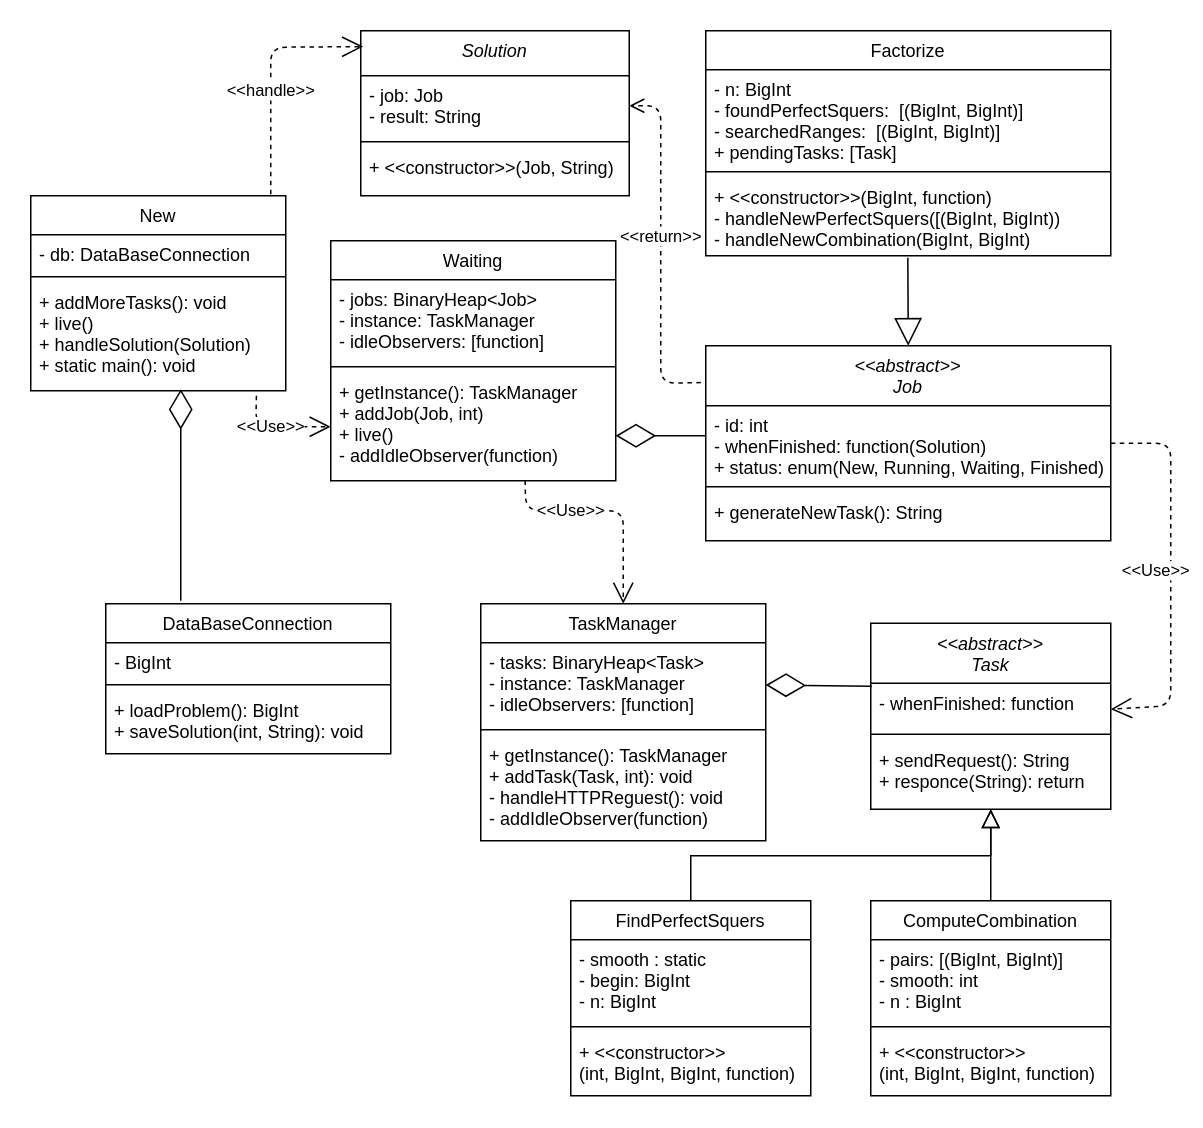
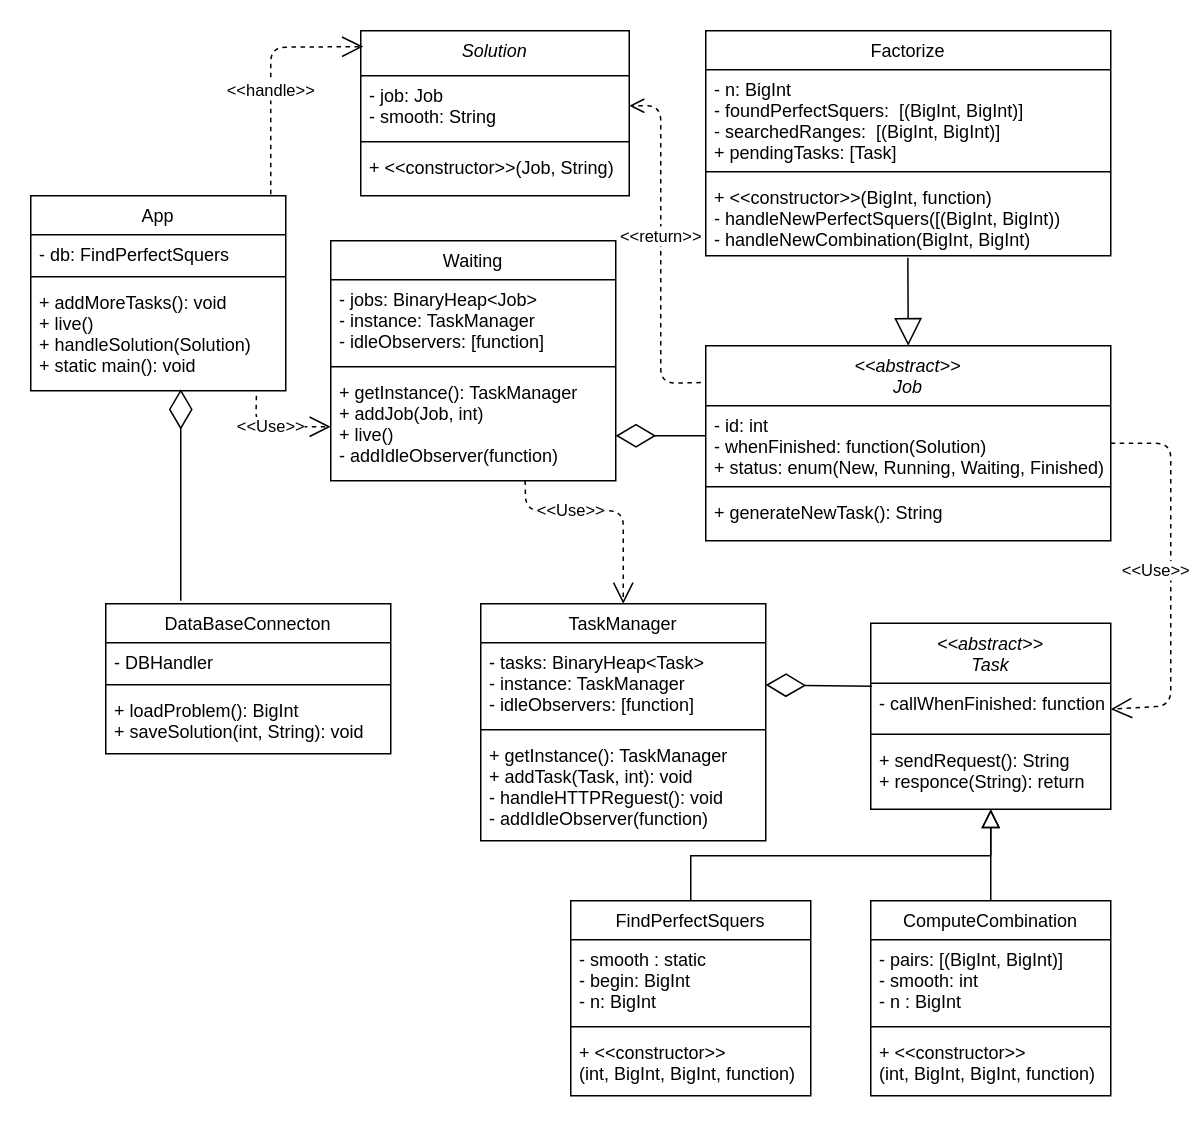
  <mxCell id="0" />
  <mxCell id="1" parent="0" />
  <mxCell id="2" value="&lt;&lt;abstract&gt;&gt;&#10;Task" style="swimlane;fontStyle=2;align=center;verticalAlign=top;childLayout=stackLayout;horizontal=1;startSize=40;horizontalStack=0;resizeParent=1;resizeLast=0;collapsible=1;marginBottom=0;rounded=0;shadow=0;strokeWidth=1;" parent="1" vertex="1"><mxGeometry x="580" y="415" width="160" height="124" as="geometry"><mxRectangle x="230" y="140" width="160" height="26" as="alternateBounds" /></mxGeometry></mxCell>
- <mxCell id="3" value="- whenFinished: function" style="text;align=left;verticalAlign=top;spacingLeft=4;spacingRight=4;overflow=hidden;rotatable=0;points=[[0,0.5],[1,0.5]];portConstraint=eastwest;" parent="2" vertex="1"><mxGeometry y="40" width="160" height="30" as="geometry" /></mxCell>
+ <mxCell id="3" value="- callWhenFinished: function" style="text;align=left;verticalAlign=top;spacingLeft=4;spacingRight=4;overflow=hidden;rotatable=0;points=[[0,0.5],[1,0.5]];portConstraint=eastwest;" parent="2" vertex="1"><mxGeometry y="40" width="160" height="30" as="geometry" /></mxCell>
  <mxCell id="4" value="" style="line;html=1;strokeWidth=1;align=left;verticalAlign=middle;spacingTop=-1;spacingLeft=3;spacingRight=3;rotatable=0;labelPosition=right;points=[];portConstraint=eastwest;" parent="2" vertex="1"><mxGeometry y="70" width="160" height="8" as="geometry" /></mxCell>
  <mxCell id="5" value="+ sendRequest(): String&#10;+ responce(String): return" style="text;align=left;verticalAlign=top;spacingLeft=4;spacingRight=4;overflow=hidden;rotatable=0;points=[[0,0.5],[1,0.5]];portConstraint=eastwest;" parent="2" vertex="1"><mxGeometry y="78" width="160" height="40" as="geometry" /></mxCell>
  <mxCell id="6" value="FindPerfectSquers" style="swimlane;fontStyle=0;align=center;verticalAlign=top;childLayout=stackLayout;horizontal=1;startSize=26;horizontalStack=0;resizeParent=1;resizeLast=0;collapsible=1;marginBottom=0;rounded=0;shadow=0;strokeWidth=1;" parent="1" vertex="1"><mxGeometry x="380" y="600" width="160" height="130" as="geometry"><mxRectangle x="130" y="380" width="160" height="26" as="alternateBounds" /></mxGeometry></mxCell>
  <mxCell id="7" value="- smooth : static&#10;- begin: BigInt&#10;- n: BigInt" style="text;align=left;verticalAlign=top;spacingLeft=4;spacingRight=4;overflow=hidden;rotatable=0;points=[[0,0.5],[1,0.5]];portConstraint=eastwest;" parent="6" vertex="1"><mxGeometry y="26" width="160" height="54" as="geometry" /></mxCell>
  <mxCell id="8" value="" style="line;html=1;strokeWidth=1;align=left;verticalAlign=middle;spacingTop=-1;spacingLeft=3;spacingRight=3;rotatable=0;labelPosition=right;points=[];portConstraint=eastwest;" parent="6" vertex="1"><mxGeometry y="80" width="160" height="8" as="geometry" /></mxCell>
  <mxCell id="9" value="+ &lt;&lt;constructor&gt;&gt;&#10;(int, BigInt, BigInt, function)&#10;" style="text;align=left;verticalAlign=top;spacingLeft=4;spacingRight=4;overflow=hidden;rotatable=0;points=[[0,0.5],[1,0.5]];portConstraint=eastwest;fontStyle=0" parent="6" vertex="1"><mxGeometry y="88" width="160" height="42" as="geometry" /></mxCell>
  <mxCell id="10" value="" style="endArrow=block;endSize=10;endFill=0;shadow=0;strokeWidth=1;rounded=0;edgeStyle=elbowEdgeStyle;elbow=vertical;" parent="1" source="6" target="2" edge="1"><mxGeometry width="160" relative="1" as="geometry"><mxPoint x="260" y="483" as="sourcePoint" /><mxPoint x="260" y="483" as="targetPoint" /></mxGeometry></mxCell>
  <mxCell id="11" value="ComputeCombination" style="swimlane;fontStyle=0;align=center;verticalAlign=top;childLayout=stackLayout;horizontal=1;startSize=26;horizontalStack=0;resizeParent=1;resizeLast=0;collapsible=1;marginBottom=0;rounded=0;shadow=0;strokeWidth=1;" parent="1" vertex="1"><mxGeometry x="580" y="600" width="160" height="130" as="geometry"><mxRectangle x="340" y="380" width="170" height="26" as="alternateBounds" /></mxGeometry></mxCell>
  <mxCell id="12" value="- pairs: [(BigInt, BigInt)]&#10;- smooth: int&#10;- n : BigInt&#10;" style="text;align=left;verticalAlign=top;spacingLeft=4;spacingRight=4;overflow=hidden;rotatable=0;points=[[0,0.5],[1,0.5]];portConstraint=eastwest;" parent="11" vertex="1"><mxGeometry y="26" width="160" height="54" as="geometry" /></mxCell>
  <mxCell id="13" value="" style="line;html=1;strokeWidth=1;align=left;verticalAlign=middle;spacingTop=-1;spacingLeft=3;spacingRight=3;rotatable=0;labelPosition=right;points=[];portConstraint=eastwest;" parent="11" vertex="1"><mxGeometry y="80" width="160" height="8" as="geometry" /></mxCell>
  <mxCell id="14" value="+ &lt;&lt;constructor&gt;&gt;&#10;(int, BigInt, BigInt, function)&#10;" style="text;align=left;verticalAlign=top;spacingLeft=4;spacingRight=4;overflow=hidden;rotatable=0;points=[[0,0.5],[1,0.5]];portConstraint=eastwest;fontStyle=0" vertex="1" parent="11"><mxGeometry y="88" width="160" height="42" as="geometry" /></mxCell>
  <mxCell id="15" value="" style="endArrow=block;endSize=10;endFill=0;shadow=0;strokeWidth=1;rounded=0;edgeStyle=elbowEdgeStyle;elbow=vertical;" parent="1" source="11" target="2" edge="1"><mxGeometry width="160" relative="1" as="geometry"><mxPoint x="270" y="653" as="sourcePoint" /><mxPoint x="370" y="551" as="targetPoint" /></mxGeometry></mxCell>
  <mxCell id="16" value="" style="endArrow=diamondThin;endFill=0;endSize=24;html=1;exitX=0.005;exitY=0.067;exitDx=0;exitDy=0;exitPerimeter=0;" edge="1" parent="1" source="3" target="41"><mxGeometry width="160" relative="1" as="geometry"><mxPoint x="390" y="580" as="sourcePoint" /><mxPoint x="500" y="400" as="targetPoint" /></mxGeometry></mxCell>
  <mxCell id="17" value="Factorize" style="swimlane;fontStyle=0;align=center;verticalAlign=top;childLayout=stackLayout;horizontal=1;startSize=26;horizontalStack=0;resizeParent=1;resizeLast=0;collapsible=1;marginBottom=0;rounded=0;shadow=0;strokeWidth=1;" vertex="1" parent="1"><mxGeometry x="470" y="20" width="270" height="150" as="geometry"><mxRectangle x="340" y="380" width="170" height="26" as="alternateBounds" /></mxGeometry></mxCell>
  <mxCell id="18" value="- n: BigInt&#10;- foundPerfectSquers:  [(BigInt, BigInt)]&#10;- searchedRanges:  [(BigInt, BigInt)]&#10;+ pendingTasks: [Task]" style="text;align=left;verticalAlign=top;spacingLeft=4;spacingRight=4;overflow=hidden;rotatable=0;points=[[0,0.5],[1,0.5]];portConstraint=eastwest;" vertex="1" parent="17"><mxGeometry y="26" width="270" height="64" as="geometry" /></mxCell>
  <mxCell id="19" value="" style="line;html=1;strokeWidth=1;align=left;verticalAlign=middle;spacingTop=-1;spacingLeft=3;spacingRight=3;rotatable=0;labelPosition=right;points=[];portConstraint=eastwest;" vertex="1" parent="17"><mxGeometry y="90" width="270" height="8" as="geometry" /></mxCell>
  <mxCell id="20" value="+ &lt;&lt;constructor&gt;&gt;(BigInt, function)&#10;- handleNewPerfectSquers([(BigInt, BigInt))&#10;- handleNewCombination(BigInt, BigInt)" style="text;align=left;verticalAlign=top;spacingLeft=4;spacingRight=4;overflow=hidden;rotatable=0;points=[[0,0.5],[1,0.5]];portConstraint=eastwest;fontStyle=0" vertex="1" parent="17"><mxGeometry y="98" width="270" height="52" as="geometry" /></mxCell>
  <mxCell id="21" value="&lt;&lt;abstract&gt;&gt;&#10;Job" style="swimlane;fontStyle=2;align=center;verticalAlign=top;childLayout=stackLayout;horizontal=1;startSize=40;horizontalStack=0;resizeParent=1;resizeLast=0;collapsible=1;marginBottom=0;rounded=0;shadow=0;strokeWidth=1;" vertex="1" parent="1"><mxGeometry x="470" y="230" width="270" height="130" as="geometry"><mxRectangle x="230" y="140" width="160" height="26" as="alternateBounds" /></mxGeometry></mxCell>
  <mxCell id="22" value="- id: int&#10;- whenFinished: function(Solution)&#10;+ status: enum(New, Running, Waiting, Finished)" style="text;align=left;verticalAlign=top;spacingLeft=4;spacingRight=4;overflow=hidden;rotatable=0;points=[[0,0.5],[1,0.5]];portConstraint=eastwest;" vertex="1" parent="21"><mxGeometry y="40" width="270" height="50" as="geometry" /></mxCell>
  <mxCell id="23" value="" style="line;html=1;strokeWidth=1;align=left;verticalAlign=middle;spacingTop=-1;spacingLeft=3;spacingRight=3;rotatable=0;labelPosition=right;points=[];portConstraint=eastwest;" vertex="1" parent="21"><mxGeometry y="90" width="270" height="8" as="geometry" /></mxCell>
  <mxCell id="24" value="+ generateNewTask(): String" style="text;align=left;verticalAlign=top;spacingLeft=4;spacingRight=4;overflow=hidden;rotatable=0;points=[[0,0.5],[1,0.5]];portConstraint=eastwest;" vertex="1" parent="21"><mxGeometry y="98" width="270" as="geometry" /></mxCell>
  <mxCell id="25" value="" style="endArrow=block;endSize=16;endFill=0;html=1;entryX=0.5;entryY=0;entryDx=0;entryDy=0;exitX=0.499;exitY=1.027;exitDx=0;exitDy=0;exitPerimeter=0;" edge="1" parent="1" source="20" target="21"><mxGeometry y="-65" width="160" relative="1" as="geometry"><mxPoint x="570" y="190" as="sourcePoint" /><mxPoint x="759" y="60" as="targetPoint" /><mxPoint as="offset" /></mxGeometry></mxCell>
  <mxCell id="26" value="Solution" style="swimlane;fontStyle=2;align=center;verticalAlign=top;childLayout=stackLayout;horizontal=1;startSize=30;horizontalStack=0;resizeParent=1;resizeLast=0;collapsible=1;marginBottom=0;rounded=0;shadow=0;strokeWidth=1;" vertex="1" parent="1"><mxGeometry x="240" y="20" width="179" height="110" as="geometry"><mxRectangle x="230" y="140" width="160" height="26" as="alternateBounds" /></mxGeometry></mxCell>
- <mxCell id="27" value="- job: Job&#10;- result: String" style="text;align=left;verticalAlign=top;spacingLeft=4;spacingRight=4;overflow=hidden;rotatable=0;points=[[0,0.5],[1,0.5]];portConstraint=eastwest;" vertex="1" parent="26"><mxGeometry y="30" width="179" height="40" as="geometry" /></mxCell>
+ <mxCell id="27" value="- job: Job&#10;- smooth: String" style="text;align=left;verticalAlign=top;spacingLeft=4;spacingRight=4;overflow=hidden;rotatable=0;points=[[0,0.5],[1,0.5]];portConstraint=eastwest;" vertex="1" parent="26"><mxGeometry y="30" width="179" height="40" as="geometry" /></mxCell>
  <mxCell id="28" value="" style="line;html=1;strokeWidth=1;align=left;verticalAlign=middle;spacingTop=-1;spacingLeft=3;spacingRight=3;rotatable=0;labelPosition=right;points=[];portConstraint=eastwest;" vertex="1" parent="26"><mxGeometry y="70" width="179" height="8" as="geometry" /></mxCell>
  <mxCell id="29" value="+ &lt;&lt;constructor&gt;&gt;(Job, String)" style="text;align=left;verticalAlign=top;spacingLeft=4;spacingRight=4;overflow=hidden;rotatable=0;points=[[0,0.5],[1,0.5]];portConstraint=eastwest;" vertex="1" parent="26"><mxGeometry y="78" width="179" height="22" as="geometry" /></mxCell>
  <mxCell id="30" value="Waiting" style="swimlane;fontStyle=0;align=center;verticalAlign=top;childLayout=stackLayout;horizontal=1;startSize=26;horizontalStack=0;resizeParent=1;resizeLast=0;collapsible=1;marginBottom=0;rounded=0;shadow=0;strokeWidth=1;" vertex="1" parent="1"><mxGeometry x="220" y="160" width="190" height="160" as="geometry"><mxRectangle x="340" y="380" width="170" height="26" as="alternateBounds" /></mxGeometry></mxCell>
  <mxCell id="31" value="- jobs: BinaryHeap&lt;Job&gt;&#10;- instance: TaskManager&#10;- idleObservers: [function]&#10;" style="text;align=left;verticalAlign=top;spacingLeft=4;spacingRight=4;overflow=hidden;rotatable=0;points=[[0,0.5],[1,0.5]];portConstraint=eastwest;" vertex="1" parent="30"><mxGeometry y="26" width="190" height="54" as="geometry" /></mxCell>
  <mxCell id="32" value="" style="line;html=1;strokeWidth=1;align=left;verticalAlign=middle;spacingTop=-1;spacingLeft=3;spacingRight=3;rotatable=0;labelPosition=right;points=[];portConstraint=eastwest;" vertex="1" parent="30"><mxGeometry y="80" width="190" height="8" as="geometry" /></mxCell>
  <mxCell id="33" value="+ getInstance(): TaskManager&#10;+ addJob(Job, int)&#10;+ live()&#10;- addIdleObserver(function)&#10;&#10;" style="text;align=left;verticalAlign=top;spacingLeft=4;spacingRight=4;overflow=hidden;rotatable=0;points=[[0,0.5],[1,0.5]];portConstraint=eastwest;fontStyle=0" vertex="1" parent="30"><mxGeometry y="88" width="190" height="72" as="geometry" /></mxCell>
  <mxCell id="34" value="&amp;lt;&amp;lt;return&amp;gt;&amp;gt;" style="html=1;verticalAlign=bottom;endArrow=open;dashed=1;endSize=8;exitX=-0.012;exitY=0.189;exitDx=0;exitDy=0;exitPerimeter=0;entryX=1;entryY=0.5;entryDx=0;entryDy=0;" edge="1" parent="1" source="21" target="27"><mxGeometry relative="1" as="geometry"><mxPoint x="430" y="300" as="sourcePoint" /><mxPoint x="350" y="300" as="targetPoint" /><Array as="points"><mxPoint x="440" y="255" /><mxPoint x="440" y="70" /></Array></mxGeometry></mxCell>
  <mxCell id="35" value="&amp;lt;&amp;lt;Use&amp;gt;&amp;gt;" style="endArrow=open;endSize=12;dashed=1;html=1;exitX=1;exitY=0.5;exitDx=0;exitDy=0;" edge="1" parent="1" source="22" target="2"><mxGeometry x="-0.02" y="-10" width="160" relative="1" as="geometry"><mxPoint x="667" y="360" as="sourcePoint" /><mxPoint x="470" y="340" as="targetPoint" /><Array as="points"><mxPoint x="780" y="295" /><mxPoint x="780" y="470" /></Array><mxPoint as="offset" /></mxGeometry></mxCell>
- <mxCell id="36" value="DataBaseConnection" style="swimlane;fontStyle=0;align=center;verticalAlign=top;childLayout=stackLayout;horizontal=1;startSize=26;horizontalStack=0;resizeParent=1;resizeLast=0;collapsible=1;marginBottom=0;rounded=0;shadow=0;strokeWidth=1;" vertex="1" parent="1"><mxGeometry x="70" y="402" width="190" height="100" as="geometry"><mxRectangle x="340" y="380" width="170" height="26" as="alternateBounds" /></mxGeometry></mxCell>
- <mxCell id="37" value="- BigInt" style="text;align=left;verticalAlign=top;spacingLeft=4;spacingRight=4;overflow=hidden;rotatable=0;points=[[0,0.5],[1,0.5]];portConstraint=eastwest;" vertex="1" parent="36"><mxGeometry y="26" width="190" height="24" as="geometry" /></mxCell>
+ <mxCell id="36" value="DataBaseConnecton" style="swimlane;fontStyle=0;align=center;verticalAlign=top;childLayout=stackLayout;horizontal=1;startSize=26;horizontalStack=0;resizeParent=1;resizeLast=0;collapsible=1;marginBottom=0;rounded=0;shadow=0;strokeWidth=1;" vertex="1" parent="1"><mxGeometry x="70" y="402" width="190" height="100" as="geometry"><mxRectangle x="340" y="380" width="170" height="26" as="alternateBounds" /></mxGeometry></mxCell>
+ <mxCell id="37" value="- DBHandler" style="text;align=left;verticalAlign=top;spacingLeft=4;spacingRight=4;overflow=hidden;rotatable=0;points=[[0,0.5],[1,0.5]];portConstraint=eastwest;" vertex="1" parent="36"><mxGeometry y="26" width="190" height="24" as="geometry" /></mxCell>
  <mxCell id="38" value="" style="line;html=1;strokeWidth=1;align=left;verticalAlign=middle;spacingTop=-1;spacingLeft=3;spacingRight=3;rotatable=0;labelPosition=right;points=[];portConstraint=eastwest;" vertex="1" parent="36"><mxGeometry y="50" width="190" height="8" as="geometry" /></mxCell>
  <mxCell id="39" value="+ loadProblem(): BigInt&#10;+ saveSolution(int, String): void" style="text;align=left;verticalAlign=top;spacingLeft=4;spacingRight=4;overflow=hidden;rotatable=0;points=[[0,0.5],[1,0.5]];portConstraint=eastwest;fontStyle=0" vertex="1" parent="36"><mxGeometry y="58" width="190" height="42" as="geometry" /></mxCell>
  <mxCell id="40" value="TaskManager" style="swimlane;fontStyle=0;align=center;verticalAlign=top;childLayout=stackLayout;horizontal=1;startSize=26;horizontalStack=0;resizeParent=1;resizeLast=0;collapsible=1;marginBottom=0;rounded=0;shadow=0;strokeWidth=1;" vertex="1" parent="1"><mxGeometry x="320" y="402" width="190" height="158" as="geometry"><mxRectangle x="340" y="380" width="170" height="26" as="alternateBounds" /></mxGeometry></mxCell>
  <mxCell id="41" value="- tasks: BinaryHeap&lt;Task&gt;&#10;- instance: TaskManager&#10;- idleObservers: [function]" style="text;align=left;verticalAlign=top;spacingLeft=4;spacingRight=4;overflow=hidden;rotatable=0;points=[[0,0.5],[1,0.5]];portConstraint=eastwest;" vertex="1" parent="40"><mxGeometry y="26" width="190" height="54" as="geometry" /></mxCell>
  <mxCell id="42" value="" style="line;html=1;strokeWidth=1;align=left;verticalAlign=middle;spacingTop=-1;spacingLeft=3;spacingRight=3;rotatable=0;labelPosition=right;points=[];portConstraint=eastwest;" vertex="1" parent="40"><mxGeometry y="80" width="190" height="8" as="geometry" /></mxCell>
  <mxCell id="43" value="+ getInstance(): TaskManager&#10;+ addTask(Task, int): void&#10;- handleHTTPReguest(): void&#10;- addIdleObserver(function)" style="text;align=left;verticalAlign=top;spacingLeft=4;spacingRight=4;overflow=hidden;rotatable=0;points=[[0,0.5],[1,0.5]];portConstraint=eastwest;fontStyle=0" vertex="1" parent="40"><mxGeometry y="88" width="190" height="70" as="geometry" /></mxCell>
  <mxCell id="44" value="" style="endArrow=diamondThin;endFill=0;endSize=24;html=1;" edge="1" parent="1"><mxGeometry width="160" relative="1" as="geometry"><mxPoint x="470" y="290" as="sourcePoint" /><mxPoint x="410" y="290" as="targetPoint" /><Array as="points" /></mxGeometry></mxCell>
  <mxCell id="45" value="&amp;lt;&amp;lt;Use&amp;gt;&amp;gt;" style="endArrow=open;endSize=12;dashed=1;html=1;exitX=0.682;exitY=0.997;exitDx=0;exitDy=0;exitPerimeter=0;" edge="1" parent="1" source="33" target="40"><mxGeometry x="-0.318" width="160" relative="1" as="geometry"><mxPoint x="280" y="340" as="sourcePoint" /><mxPoint x="429" y="390" as="targetPoint" /><Array as="points"><mxPoint x="350" y="340" /><mxPoint x="415" y="340" /></Array><mxPoint as="offset" /></mxGeometry></mxCell>
  <mxCell id="46" value="" style="endArrow=diamondThin;endFill=0;endSize=24;html=1;" edge="1" parent="1"><mxGeometry width="160" relative="1" as="geometry"><mxPoint x="120" y="400" as="sourcePoint" /><mxPoint x="120" y="259" as="targetPoint" /><Array as="points" /></mxGeometry></mxCell>
- <mxCell id="47" value="New" style="swimlane;fontStyle=0;align=center;verticalAlign=top;childLayout=stackLayout;horizontal=1;startSize=26;horizontalStack=0;resizeParent=1;resizeLast=0;collapsible=1;marginBottom=0;rounded=0;shadow=0;strokeWidth=1;" vertex="1" parent="1"><mxGeometry x="20" y="130" width="170" height="130" as="geometry"><mxRectangle x="340" y="380" width="170" height="26" as="alternateBounds" /></mxGeometry></mxCell>
- <mxCell id="48" value="- db: DataBaseConnection&#10;" style="text;align=left;verticalAlign=top;spacingLeft=4;spacingRight=4;overflow=hidden;rotatable=0;points=[[0,0.5],[1,0.5]];portConstraint=eastwest;" vertex="1" parent="47"><mxGeometry y="26" width="170" height="24" as="geometry" /></mxCell>
+ <mxCell id="47" value="App" style="swimlane;fontStyle=0;align=center;verticalAlign=top;childLayout=stackLayout;horizontal=1;startSize=26;horizontalStack=0;resizeParent=1;resizeLast=0;collapsible=1;marginBottom=0;rounded=0;shadow=0;strokeWidth=1;" vertex="1" parent="1"><mxGeometry x="20" y="130" width="170" height="130" as="geometry"><mxRectangle x="340" y="380" width="170" height="26" as="alternateBounds" /></mxGeometry></mxCell>
+ <mxCell id="48" value="- db: FindPerfectSquers&#10;" style="text;align=left;verticalAlign=top;spacingLeft=4;spacingRight=4;overflow=hidden;rotatable=0;points=[[0,0.5],[1,0.5]];portConstraint=eastwest;" vertex="1" parent="47"><mxGeometry y="26" width="170" height="24" as="geometry" /></mxCell>
  <mxCell id="49" value="" style="line;html=1;strokeWidth=1;align=left;verticalAlign=middle;spacingTop=-1;spacingLeft=3;spacingRight=3;rotatable=0;labelPosition=right;points=[];portConstraint=eastwest;" vertex="1" parent="47"><mxGeometry y="50" width="170" height="8" as="geometry" /></mxCell>
  <mxCell id="50" value="+ addMoreTasks(): void&#10;+ live()&#10;+ handleSolution(Solution)&#10;+ static main(): void&#10;" style="text;align=left;verticalAlign=top;spacingLeft=4;spacingRight=4;overflow=hidden;rotatable=0;points=[[0,0.5],[1,0.5]];portConstraint=eastwest;fontStyle=0" vertex="1" parent="47"><mxGeometry y="58" width="170" height="72" as="geometry" /></mxCell>
  <mxCell id="51" value="&amp;lt;&amp;lt;Use&amp;gt;&amp;gt;" style="endArrow=open;endSize=12;dashed=1;html=1;exitX=0.885;exitY=1.047;exitDx=0;exitDy=0;exitPerimeter=0;entryX=0;entryY=0.5;entryDx=0;entryDy=0;" edge="1" parent="1" source="50" target="33"><mxGeometry x="-0.133" width="160" relative="1" as="geometry"><mxPoint x="132.29" y="260.004" as="sourcePoint" /><mxPoint x="197.71" y="342.22" as="targetPoint" /><Array as="points"><mxPoint x="170" y="284" /></Array><mxPoint as="offset" /></mxGeometry></mxCell>
  <mxCell id="52" value="&amp;lt;&amp;lt;handle&amp;gt;&amp;gt;" style="endArrow=open;endSize=12;dashed=1;html=1;entryX=0.009;entryY=0.096;entryDx=0;entryDy=0;entryPerimeter=0;" edge="1" parent="1" target="26"><mxGeometry x="-0.133" width="160" relative="1" as="geometry"><mxPoint x="180" y="129" as="sourcePoint" /><mxPoint x="230" y="294" as="targetPoint" /><Array as="points"><mxPoint x="180" y="31" /></Array><mxPoint as="offset" /></mxGeometry></mxCell>
